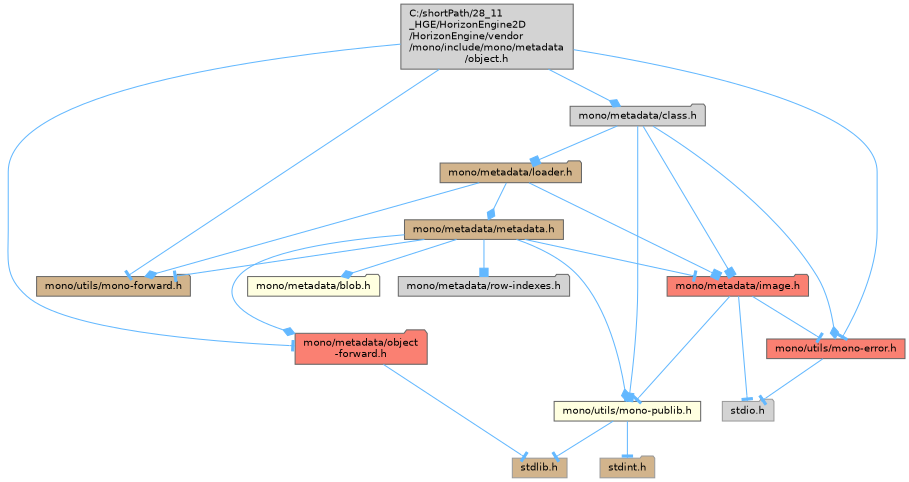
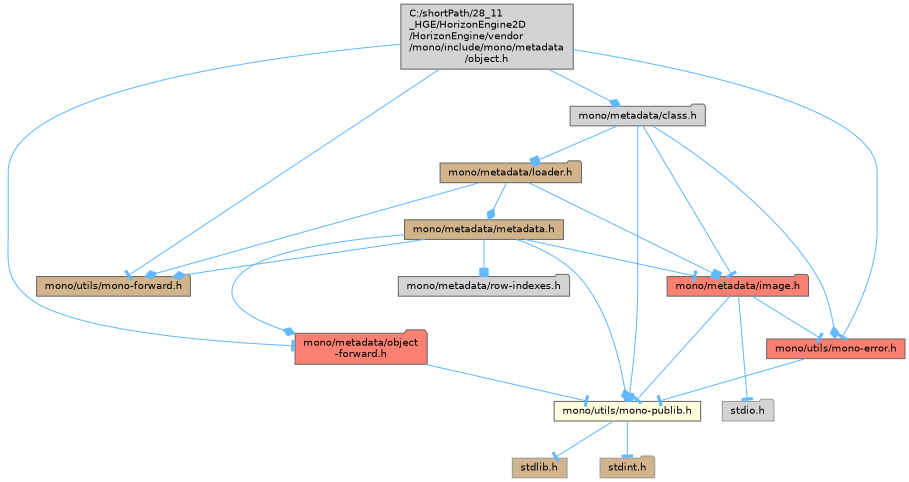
  digraph {
    node [color=grey40 fillcolor=tan fontname=Helvetica fontsize=10 shape=folder style=filled]
    edge [arrowhead=tee color=steelblue1 fontname=Helvetica fontsize=10 labelfontname=Helvetica labelfontsize=10 style=solid]
    n1 [color=gray40 fillcolor=lightgrey fontcolor=black height=0.2 label="C:/shortPath/28_11\l_HGE/HorizonEngine2D\l/HorizonEngine/vendor\l/mono/include/mono/metadata\l/object.h" shape=box width=0.4]
    n2 [height=0.2 label="mono/utils/mono-forward.h" width=0.4]
    n3 [fillcolor=salmon height=0.2 label="mono/metadata/object\l-forward.h" width=0.4]
    n4 [fillcolor=lightgrey height=0.2 label="mono/metadata/class.h" width=0.4]
    n5 [fillcolor=salmon height=0.2 label="mono/utils/mono-error.h" shape=box width=0.4]
    n6 [fillcolor=lightyellow height=0.2 label="mono/utils/mono-publib.h" shape=box width=0.4]
    n7 [fillcolor=salmon height=0.2 label="mono/metadata/image.h" width=0.4]
    n8 [height=0.2 label="mono/metadata/loader.h" width=0.4]
    n9 [color=grey60 height=0.2 label="stdint.h" width=0.4]
    n10 [color=grey60 height=0.2 label="stdlib.h" shape=box width=0.4]
    n11 [height=0.2 label="mono/metadata/metadata.h" shape=box width=0.4]
-   n12 [fillcolor=lightyellow height=0.2 label="mono/metadata/blob.h" width=0.4]
    n13 [fillcolor=lightgrey height=0.2 label="mono/metadata/row-indexes.h" width=0.4]
    n14 [color=grey60 fillcolor=lightgrey height=0.2 label="stdio.h" width=0.4]
    n1 -> n2
    n1 -> n3
    n1 -> n4 [arrowhead=diamond]
    n1 -> n5
-   n3 -> n10
+   n3 -> n6
    n4 -> n5 [arrowhead=diamond]
    n4 -> n6 [arrowhead=box]
-   n4 -> n7 [arrowhead=box]
+   n4 -> n7
    n4 -> n8 [arrowhead=box]
-   n5 -> n14
+   n5 -> n6
    n6 -> n9
    n6 -> n10
    n7 -> n5
    n7 -> n6
    n7 -> n14
    n8 -> n2 [arrowhead=diamond]
    n8 -> n7 [arrowhead=box]
    n8 -> n11 [arrowhead=diamond]
-   n11 -> n2
+   n11 -> n2 [arrowhead=diamond]
    n11 -> n3 [arrowhead=diamond]
    n11 -> n6 [arrowhead=diamond]
    n11 -> n7
-   n11 -> n12 [arrowhead=diamond]
    n11 -> n13 [arrowhead=box]
  }
